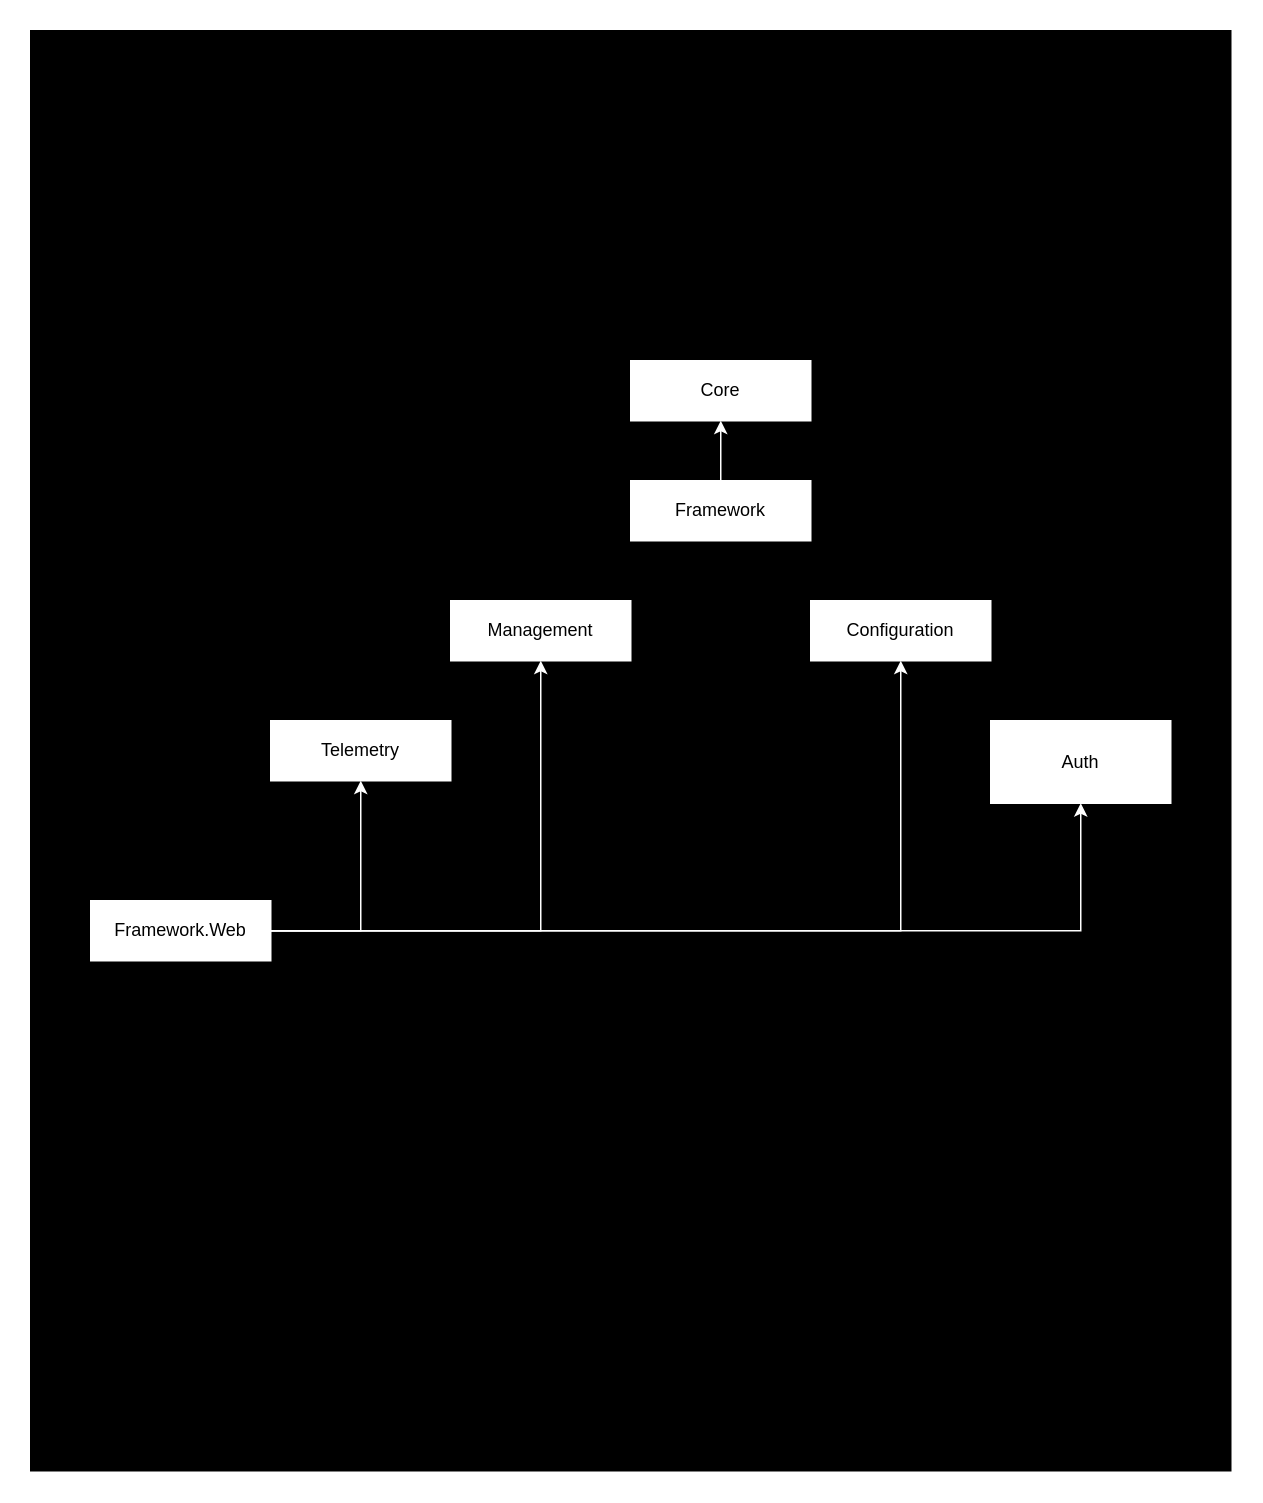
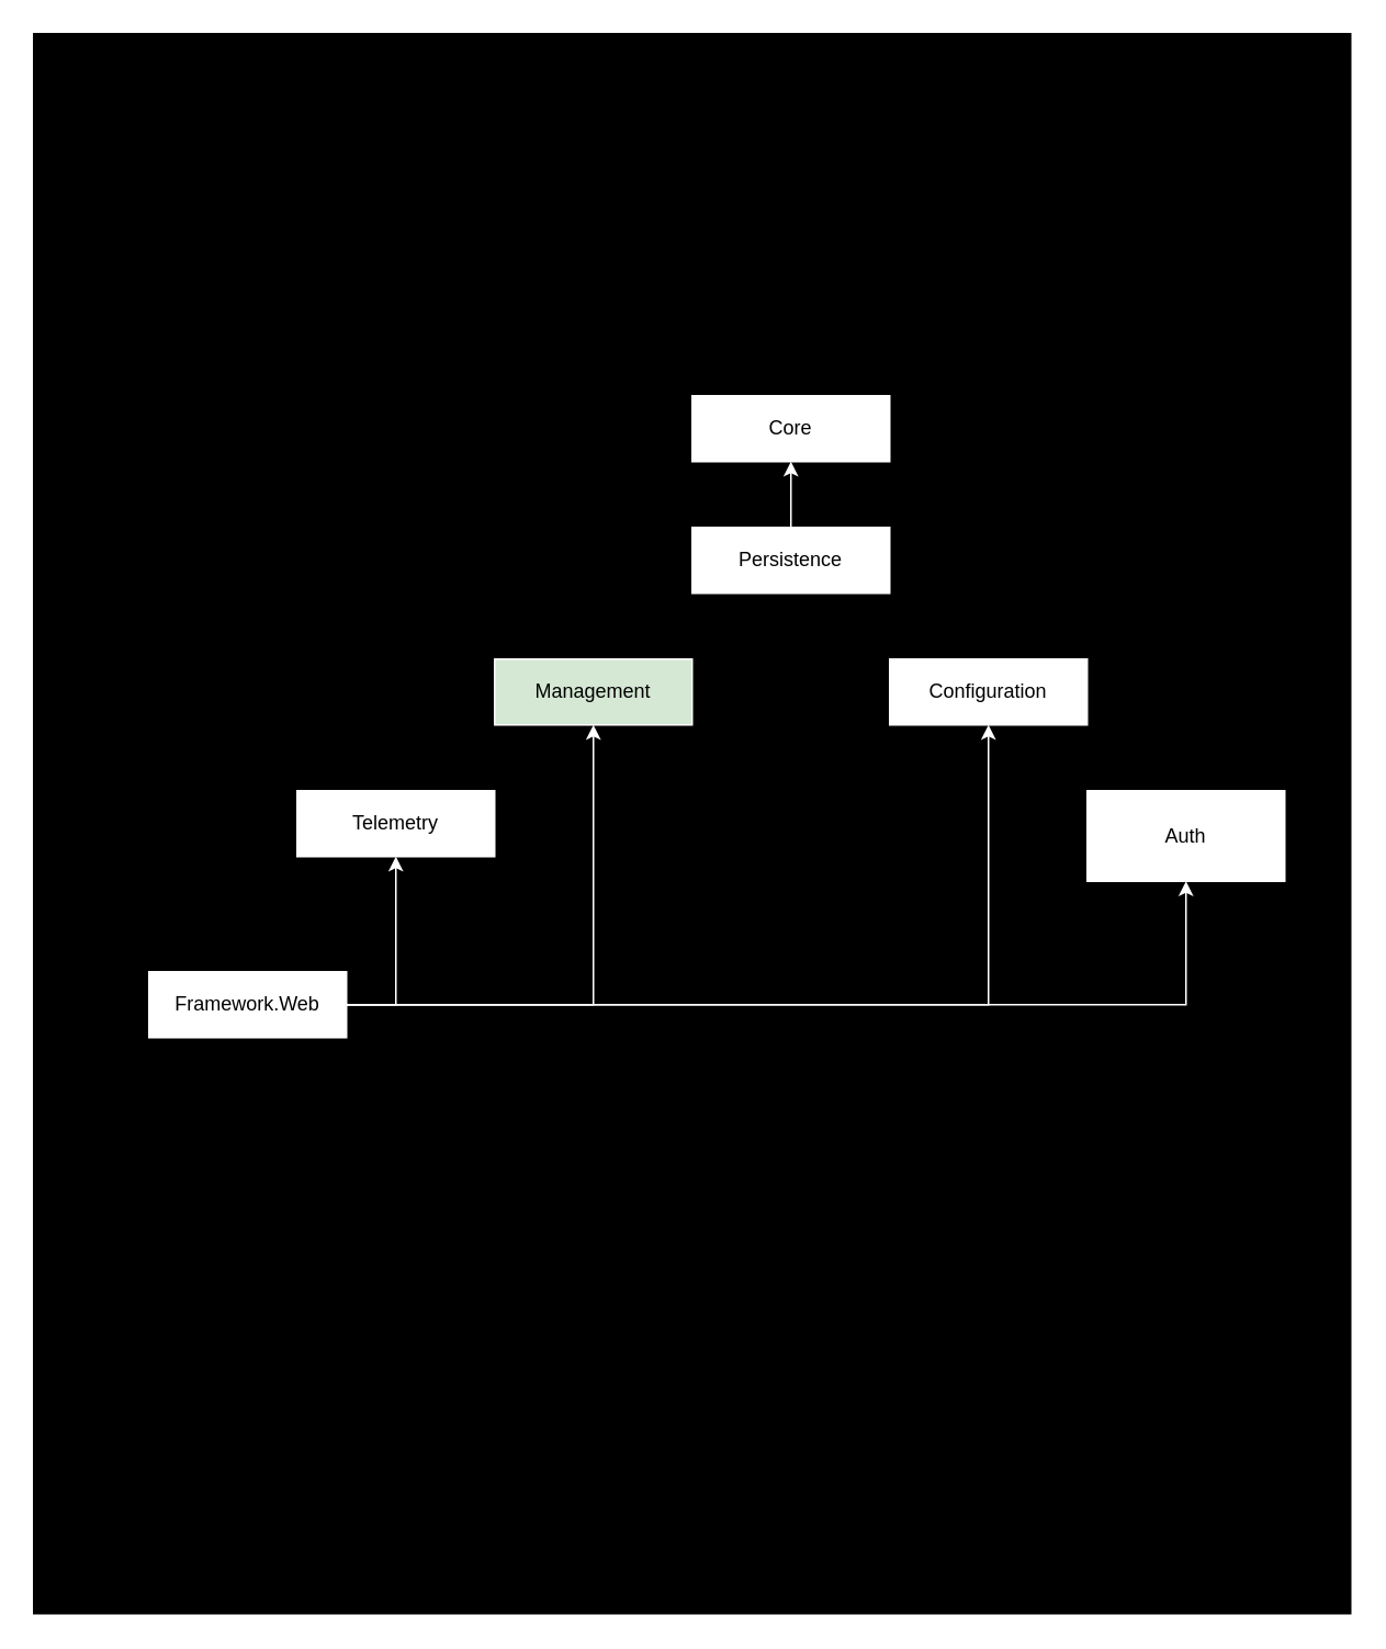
  <mxCell id="0" />
  <mxCell id="1" parent="0" />
  <mxCell id="2" value="" style="rounded=0;whiteSpace=wrap;html=1;fillColor=#000000;strokeColor=default;" vertex="1" parent="1"><mxGeometry y="20" width="800" height="960" as="geometry" x="20" /></mxCell>
  <mxCell id="3" value="Flow" parent="0" />
  <mxCell id="4" value="Core" style="rounded=0;whiteSpace=wrap;html=1;strokeColor=#ffffff;" vertex="1" parent="3"><mxGeometry x="420" y="240" width="120" height="40" as="geometry" /></mxCell>
  <mxCell id="5" style="edgeStyle=orthogonalEdgeStyle;rounded=0;orthogonalLoop=1;jettySize=auto;html=1;exitX=0.5;exitY=0;exitDx=0;exitDy=0;entryX=0.5;entryY=1;entryDx=0;entryDy=0;strokeColor=#ffffff;" edge="1" parent="3" source="6" target="4"><mxGeometry relative="1" as="geometry" /></mxCell>
- <mxCell id="6" value="Framework" style="rounded=0;whiteSpace=wrap;html=1;strokeColor=#ffffff;" vertex="1" parent="3"><mxGeometry x="420" y="320" width="120" height="40" as="geometry" /></mxCell>
+ <mxCell id="6" value="Persistence" style="rounded=0;whiteSpace=wrap;html=1;strokeColor=#ffffff;" vertex="1" parent="3"><mxGeometry x="420" y="320" width="120" height="40" as="geometry" /></mxCell>
  <mxCell id="7" value="Telemetry" style="rounded=0;whiteSpace=wrap;html=1;strokeColor=#ffffff;" vertex="1" parent="3"><mxGeometry x="180" y="480" width="120" height="40" as="geometry" /></mxCell>
- <mxCell id="8" value="Management" style="rounded=0;whiteSpace=wrap;html=1;strokeColor=#ffffff;" vertex="1" parent="3"><mxGeometry x="300" y="400" width="120" height="40" as="geometry" /></mxCell>
+ <mxCell id="8" value="Management" style="rounded=0;whiteSpace=wrap;html=1;strokeColor=#ffffff;fillColor=#d5e8d4;" vertex="1" parent="3"><mxGeometry x="300" y="400" width="120" height="40" as="geometry" /></mxCell>
  <mxCell id="9" value="Configuration" style="rounded=0;whiteSpace=wrap;html=1;strokeColor=#ffffff;" vertex="1" parent="3"><mxGeometry x="540" y="400" width="120" height="40" as="geometry" /></mxCell>
  <mxCell id="10" value="Auth" style="rounded=0;whiteSpace=wrap;html=1;strokeColor=#ffffff;" vertex="1" parent="3"><mxGeometry x="660" y="480" width="120" height="55" as="geometry" /></mxCell>
  <mxCell id="11" style="edgeStyle=orthogonalEdgeStyle;rounded=0;orthogonalLoop=1;jettySize=auto;html=1;exitX=1;exitY=0.5;exitDx=0;exitDy=0;entryX=0.5;entryY=1;entryDx=0;entryDy=0;strokeColor=#ffffff;" edge="1" parent="3" source="15" target="7"><mxGeometry relative="1" as="geometry" /></mxCell>
  <mxCell id="12" style="edgeStyle=orthogonalEdgeStyle;rounded=0;orthogonalLoop=1;jettySize=auto;html=1;exitX=1;exitY=0.5;exitDx=0;exitDy=0;entryX=0.5;entryY=1;entryDx=0;entryDy=0;strokeColor=#ffffff;" edge="1" parent="3" source="15" target="8"><mxGeometry relative="1" as="geometry" /></mxCell>
  <mxCell id="13" style="edgeStyle=orthogonalEdgeStyle;rounded=0;orthogonalLoop=1;jettySize=auto;html=1;exitX=1;exitY=0.5;exitDx=0;exitDy=0;entryX=0.5;entryY=1;entryDx=0;entryDy=0;strokeColor=#ffffff;" edge="1" parent="3" source="15" target="9"><mxGeometry relative="1" as="geometry" /></mxCell>
  <mxCell id="14" style="edgeStyle=orthogonalEdgeStyle;rounded=0;orthogonalLoop=1;jettySize=auto;html=1;exitX=1;exitY=0.5;exitDx=0;exitDy=0;entryX=0.5;entryY=1;entryDx=0;entryDy=0;strokeColor=#ffffff;" edge="1" parent="3" source="15" target="10"><mxGeometry relative="1" as="geometry" /></mxCell>
- <mxCell id="15" value="Framework.Web" style="rounded=0;whiteSpace=wrap;html=1;strokeColor=#ffffff;" vertex="1" parent="3"><mxGeometry x="60" y="600" width="120" height="40" as="geometry" /></mxCell>
+ <mxCell id="15" value="Framework.Web" style="rounded=0;whiteSpace=wrap;html=1;strokeColor=#ffffff;" vertex="1" parent="3"><mxGeometry x="90" y="590" width="120" height="40" as="geometry" /></mxCell>
